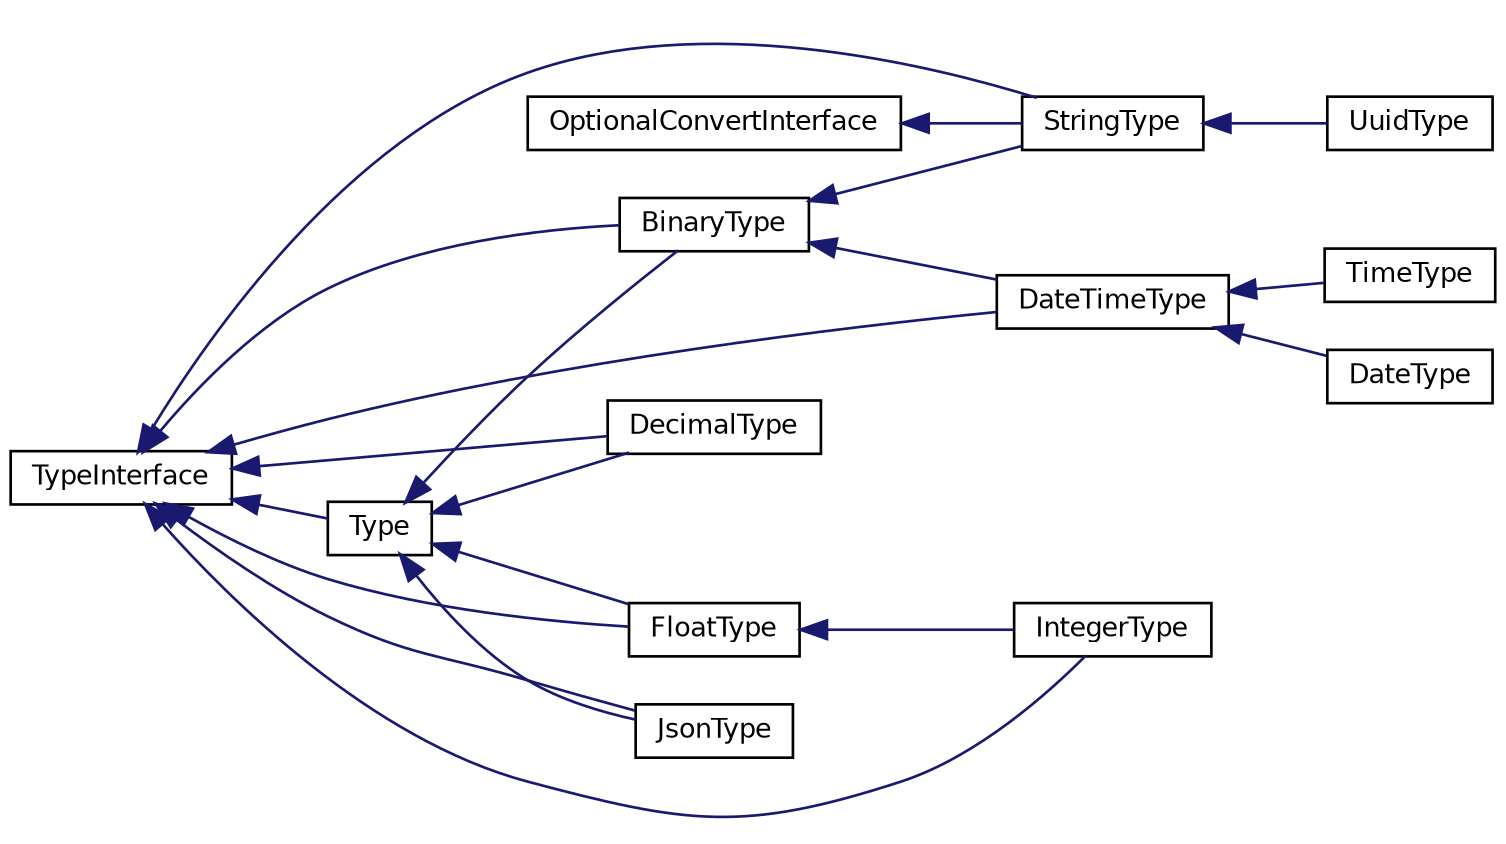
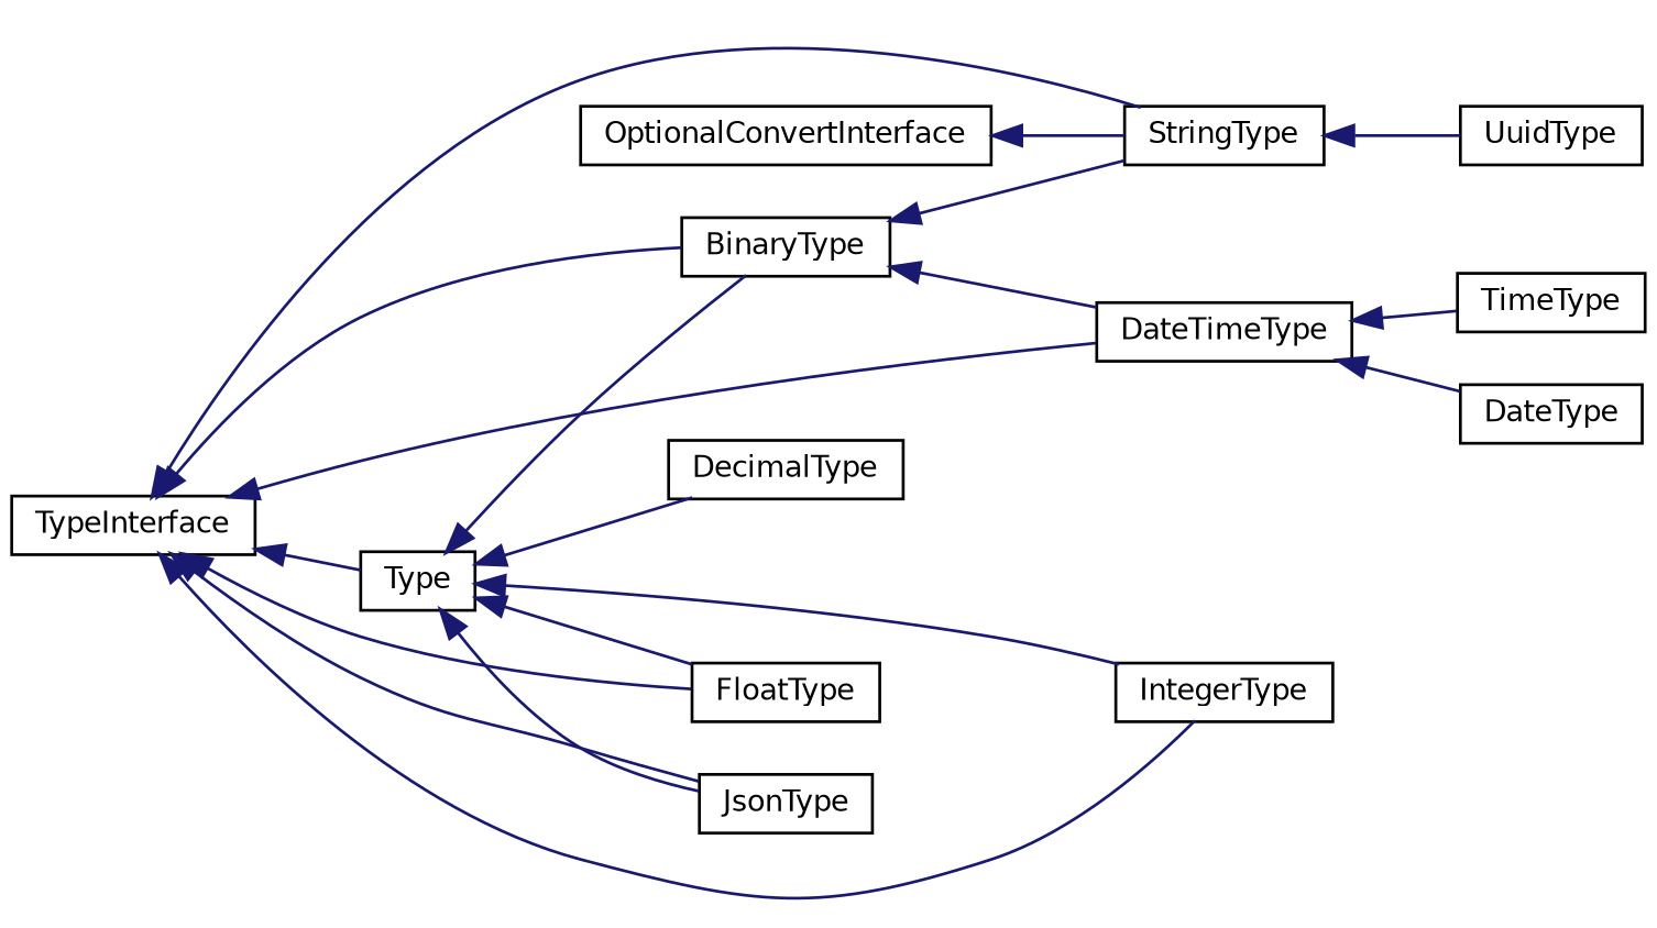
  digraph {
    rankdir=LR
    node [color=black fillcolor=white fontname=Helvetica fontsize=10 shape=record style=filled]
    edge [color=midnightblue dir=back fontname=Helvetica fontsize=10 labelfontname=Helvetica labelfontsize=10 style=solid]
    n1 [height=0.2 label=OptionalConvertInterface width=0.4]
    n2 [height=0.2 label=StringType width=0.4]
    n3 [height=0.2 label=UuidType width=0.4]
    n4 [height=0.2 label=TypeInterface width=0.4]
    n5 [height=0.2 label=Type width=0.4]
    n6 [height=0.2 label=BinaryType width=0.4]
    n7 [height=0.2 label=DateTimeType width=0.4]
    n8 [height=0.2 label=DecimalType width=0.4]
    n9 [height=0.2 label=FloatType width=0.4]
    n10 [height=0.2 label=IntegerType width=0.4]
    n11 [height=0.2 label=JsonType width=0.4]
    n12 [height=0.2 label=DateType width=0.4]
    n13 [height=0.2 label=TimeType width=0.4]
    n1 -> n2
    n2 -> n3
    n4 -> n2
    n4 -> n5
    n4 -> n6
    n4 -> n7
-   n4 -> n8
    n4 -> n9
    n4 -> n10
    n4 -> n11
    n5 -> n6
    n5 -> n8
    n5 -> n9
-   n9 -> n10
+   n5 -> n10
    n5 -> n11
    n6 -> n2
    n6 -> n7
    n7 -> n12
    n7 -> n13
  }
